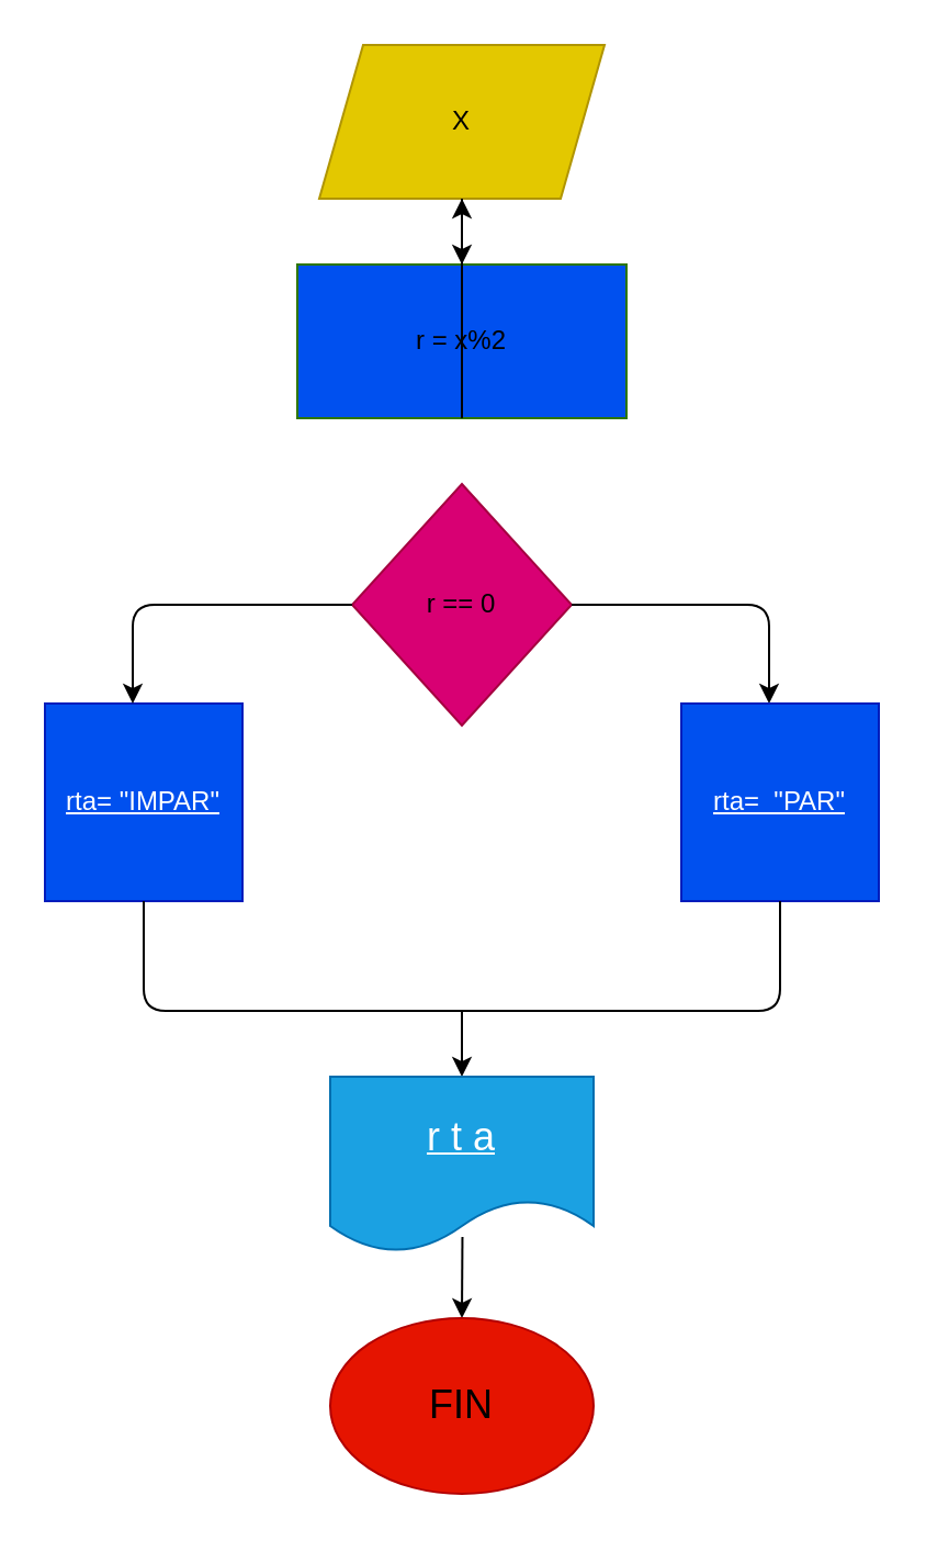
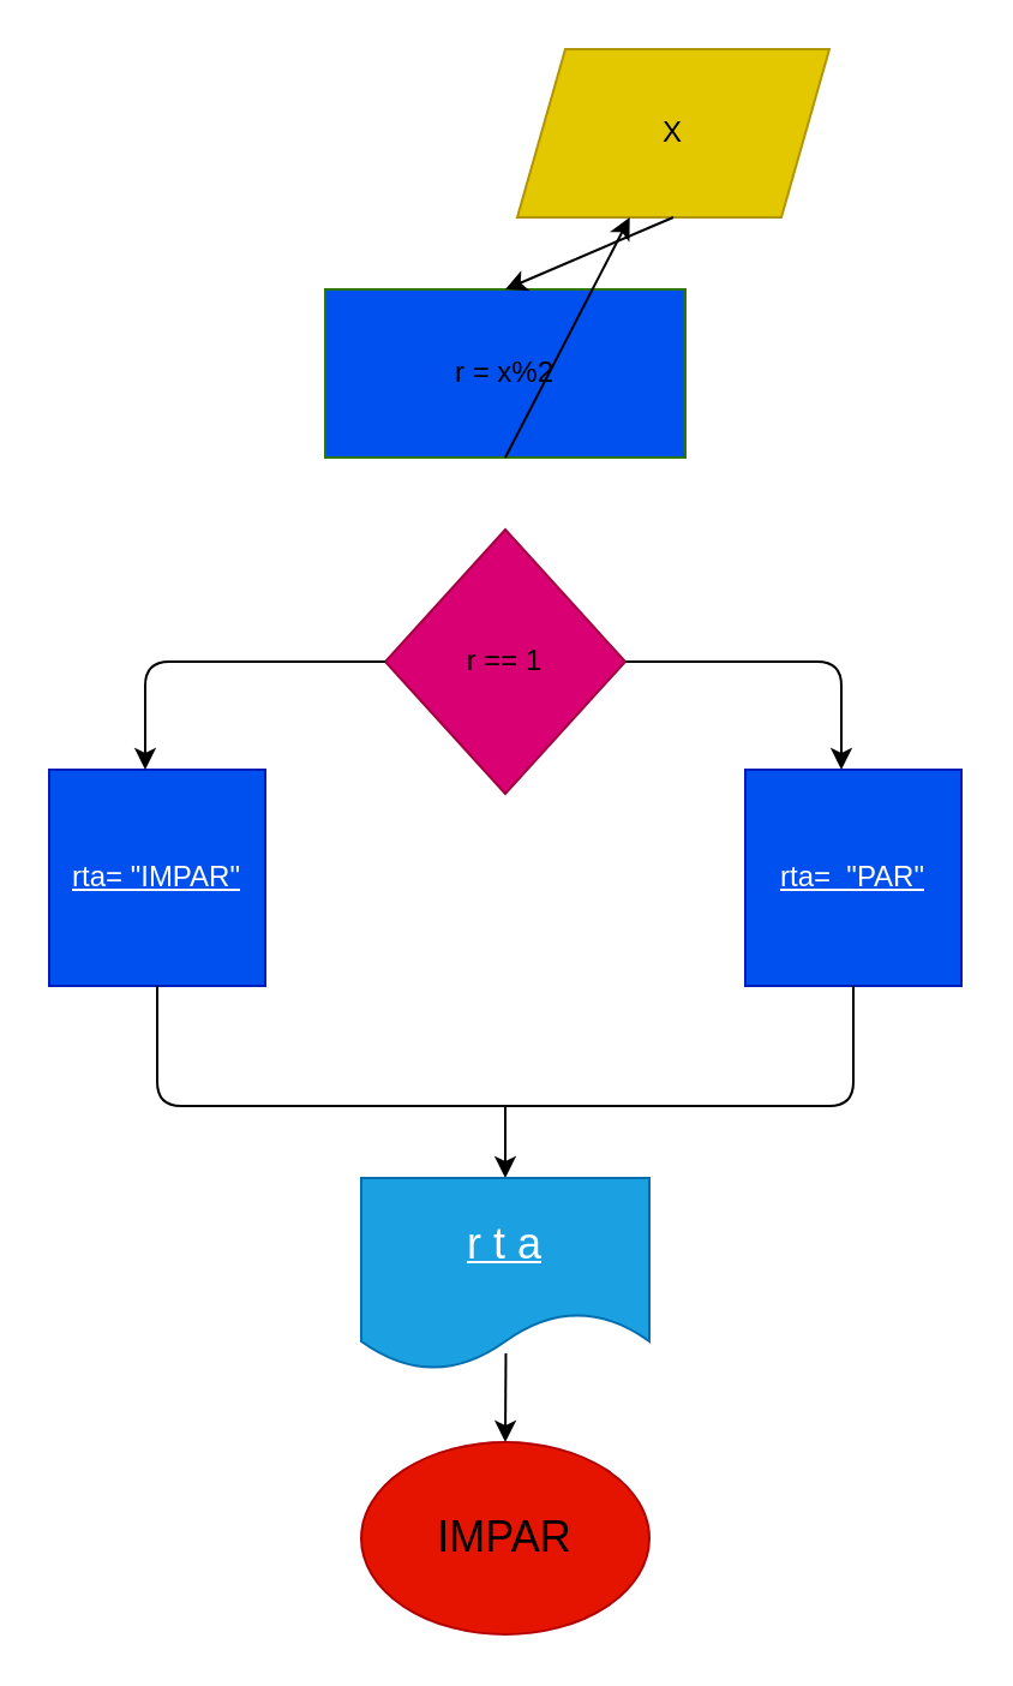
  <mxCell id="0" />
  <mxCell id="1" parent="0" />
- <mxCell id="2" value="X" style="shape=parallelogram;perimeter=parallelogramPerimeter;whiteSpace=wrap;html=1;fixedSize=1;fontColor=#000000;fillColor=#e3c800;strokeColor=#B09500;" vertex="1" parent="1"><mxGeometry x="145" y="20" width="130" height="70" as="geometry" /></mxCell>
+ <mxCell id="2" value="X" style="shape=parallelogram;perimeter=parallelogramPerimeter;whiteSpace=wrap;html=1;fixedSize=1;fontColor=#000000;fillColor=#e3c800;strokeColor=#B09500;" vertex="1" parent="1"><mxGeometry x="215" y="20" width="130" height="70" as="geometry" /></mxCell>
  <mxCell id="3" value="&lt;font color=&quot;#000000&quot;&gt;r = x%2&lt;/font&gt;" style="rounded=0;whiteSpace=wrap;html=1;fontColor=#ffffff;fillColor=#0050ef;strokeColor=#2D7600;" vertex="1" parent="1"><mxGeometry x="135" y="120" width="150" height="70" as="geometry" /></mxCell>
  <mxCell id="4" value="" style="endArrow=classic;html=1;fontColor=#000000;exitX=0.5;exitY=1;exitDx=0;exitDy=0;" edge="1" parent="1" source="2"><mxGeometry width="50" height="50" relative="1" as="geometry"><mxPoint x="230" y="200" as="sourcePoint" /><mxPoint x="210" y="120" as="targetPoint" /></mxGeometry></mxCell>
  <mxCell id="5" value="" style="endArrow=classic;html=1;fontColor=#000000;exitX=0.5;exitY=1;exitDx=0;exitDy=0;" edge="1" parent="1" source="3" target="2"><mxGeometry width="50" height="50" relative="1" as="geometry"><mxPoint x="230" y="200" as="sourcePoint" /><mxPoint x="210" y="230" as="targetPoint" /></mxGeometry></mxCell>
- <mxCell id="6" value="&lt;font color=&quot;#000000&quot;&gt;r == 0&lt;/font&gt;" style="rhombus;whiteSpace=wrap;html=1;fontColor=#ffffff;fillColor=#d80073;strokeColor=#A50040;" vertex="1" parent="1"><mxGeometry x="160" y="220" width="100" height="110" as="geometry" /></mxCell>
+ <mxCell id="6" value="&lt;font color=&quot;#000000&quot;&gt;r == 1&lt;/font&gt;" style="rhombus;whiteSpace=wrap;html=1;fontColor=#ffffff;fillColor=#d80073;strokeColor=#A50040;" vertex="1" parent="1"><mxGeometry x="160" y="220" width="100" height="110" as="geometry" /></mxCell>
  <mxCell id="7" value="" style="endArrow=classic;html=1;fontColor=#000000;exitX=1;exitY=0.5;exitDx=0;exitDy=0;" edge="1" parent="1" source="6"><mxGeometry width="50" height="50" relative="1" as="geometry"><mxPoint x="230" y="200" as="sourcePoint" /><mxPoint x="350" y="320" as="targetPoint" /><Array as="points"><mxPoint x="350" y="275" /></Array></mxGeometry></mxCell>
  <mxCell id="8" value="&lt;u&gt;rta=&amp;nbsp; &quot;PAR&quot;&lt;/u&gt;" style="whiteSpace=wrap;html=1;aspect=fixed;fontColor=#ffffff;fillColor=#0050ef;strokeColor=#001DBC;" vertex="1" parent="1"><mxGeometry x="310" y="320" width="90" height="90" as="geometry" /></mxCell>
  <mxCell id="9" value="&lt;u&gt;rta= &quot;IMPAR&quot;&lt;/u&gt;" style="whiteSpace=wrap;html=1;aspect=fixed;fontColor=#ffffff;fillColor=#0050ef;strokeColor=#001DBC;" vertex="1" parent="1"><mxGeometry x="20" y="320" width="90" height="90" as="geometry" /></mxCell>
  <mxCell id="10" value="" style="endArrow=classic;html=1;fontColor=#000000;exitX=1;exitY=0.5;exitDx=0;exitDy=0;" edge="1" parent="1"><mxGeometry width="50" height="50" relative="1" as="geometry"><mxPoint x="160" y="275" as="sourcePoint" /><mxPoint x="60" y="320" as="targetPoint" /><Array as="points"><mxPoint x="60" y="275" /></Array></mxGeometry></mxCell>
  <mxCell id="11" value="" style="endArrow=classic;html=1;fontColor=#FFFFFF;" edge="1" parent="1"><mxGeometry width="50" height="50" relative="1" as="geometry"><mxPoint x="210" y="460" as="sourcePoint" /><mxPoint x="210" y="490" as="targetPoint" /></mxGeometry></mxCell>
  <mxCell id="12" value="" style="endArrow=none;html=1;fontColor=#FFFFFF;exitX=0.5;exitY=1;exitDx=0;exitDy=0;entryX=0.5;entryY=1;entryDx=0;entryDy=0;" edge="1" parent="1" source="9" target="8"><mxGeometry width="50" height="50" relative="1" as="geometry"><mxPoint x="230" y="300" as="sourcePoint" /><mxPoint x="280" y="250" as="targetPoint" /><Array as="points"><mxPoint x="65" y="460" /><mxPoint x="355" y="460" /></Array></mxGeometry></mxCell>
  <mxCell id="13" value="&lt;font style=&quot;font-size: 18px;&quot;&gt;&lt;u&gt;r t a&lt;/u&gt;&lt;/font&gt;" style="shape=document;whiteSpace=wrap;html=1;boundedLbl=1;fontColor=#ffffff;fillColor=#1ba1e2;strokeColor=#006EAF;" vertex="1" parent="1"><mxGeometry x="150" y="490" width="120" height="80" as="geometry" /></mxCell>
  <mxCell id="14" value="" style="endArrow=classic;html=1;fontSize=18;fontColor=#FFFFFF;exitX=0.502;exitY=0.913;exitDx=0;exitDy=0;exitPerimeter=0;" edge="1" parent="1" source="13"><mxGeometry width="50" height="50" relative="1" as="geometry"><mxPoint x="230" y="490" as="sourcePoint" /><mxPoint x="210" y="600" as="targetPoint" /></mxGeometry></mxCell>
- <mxCell id="15" value="&lt;font color=&quot;#000000&quot;&gt;FIN&lt;/font&gt;" style="ellipse;whiteSpace=wrap;html=1;fontSize=18;fontColor=#ffffff;fillColor=#e51400;strokeColor=#B20000;" vertex="1" parent="1"><mxGeometry x="150" y="600" width="120" height="80" as="geometry" /></mxCell>
+ <mxCell id="15" value="&lt;font color=&quot;#000000&quot;&gt;IMPAR&lt;/font&gt;" style="ellipse;whiteSpace=wrap;html=1;fontSize=18;fontColor=#ffffff;fillColor=#e51400;strokeColor=#B20000;" vertex="1" parent="1"><mxGeometry x="150" y="600" width="120" height="80" as="geometry" /></mxCell>
